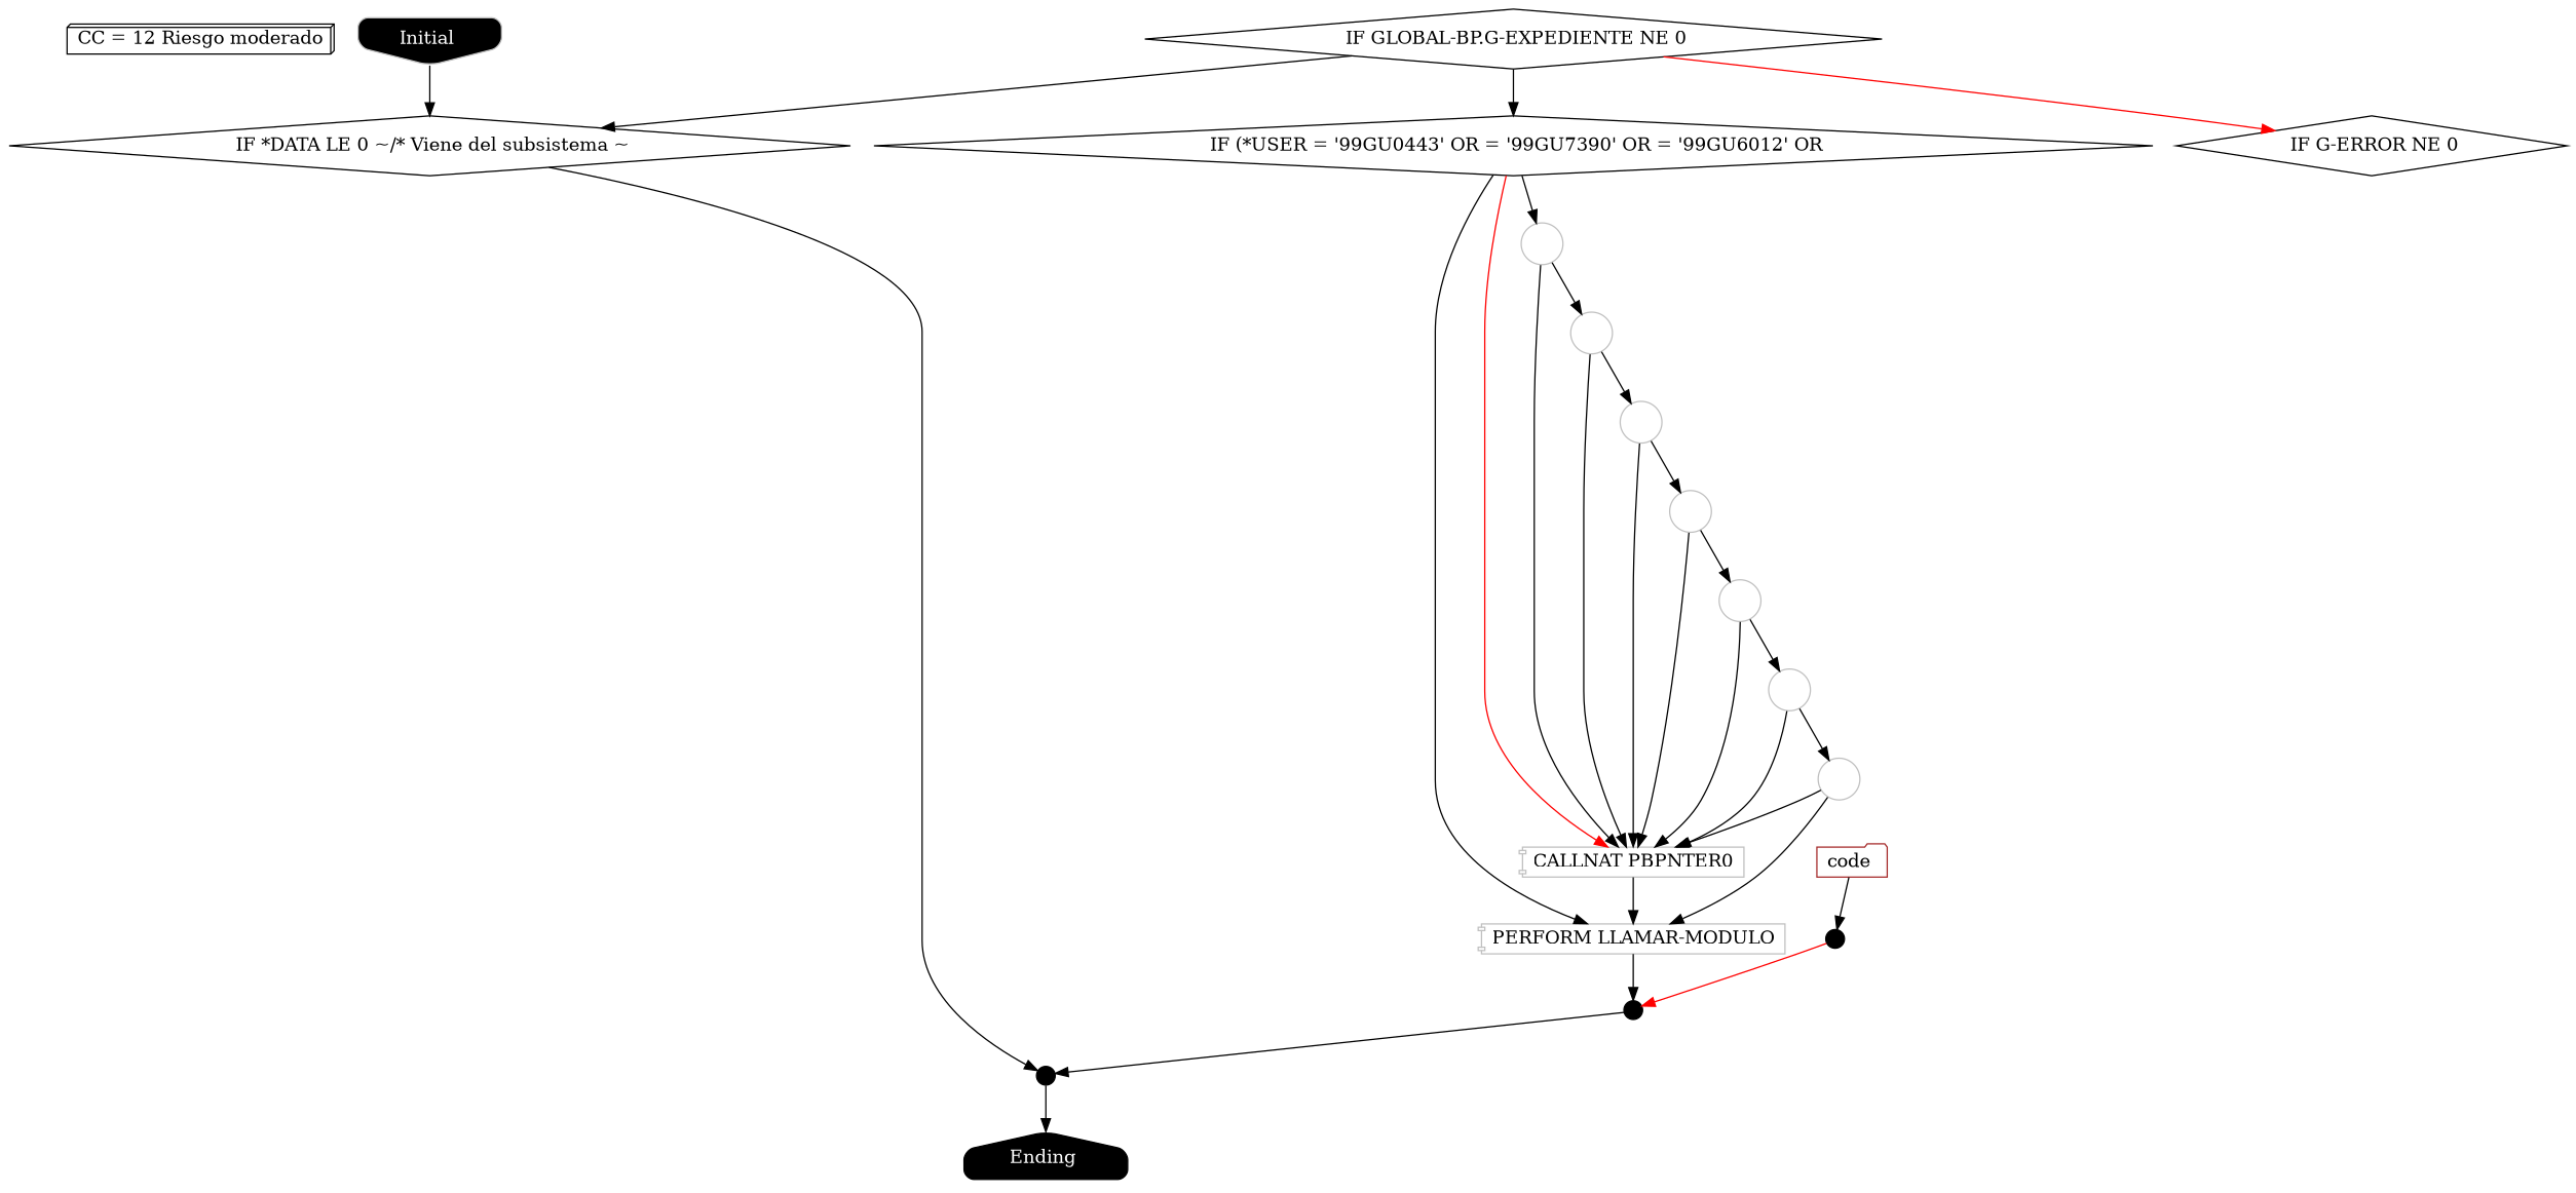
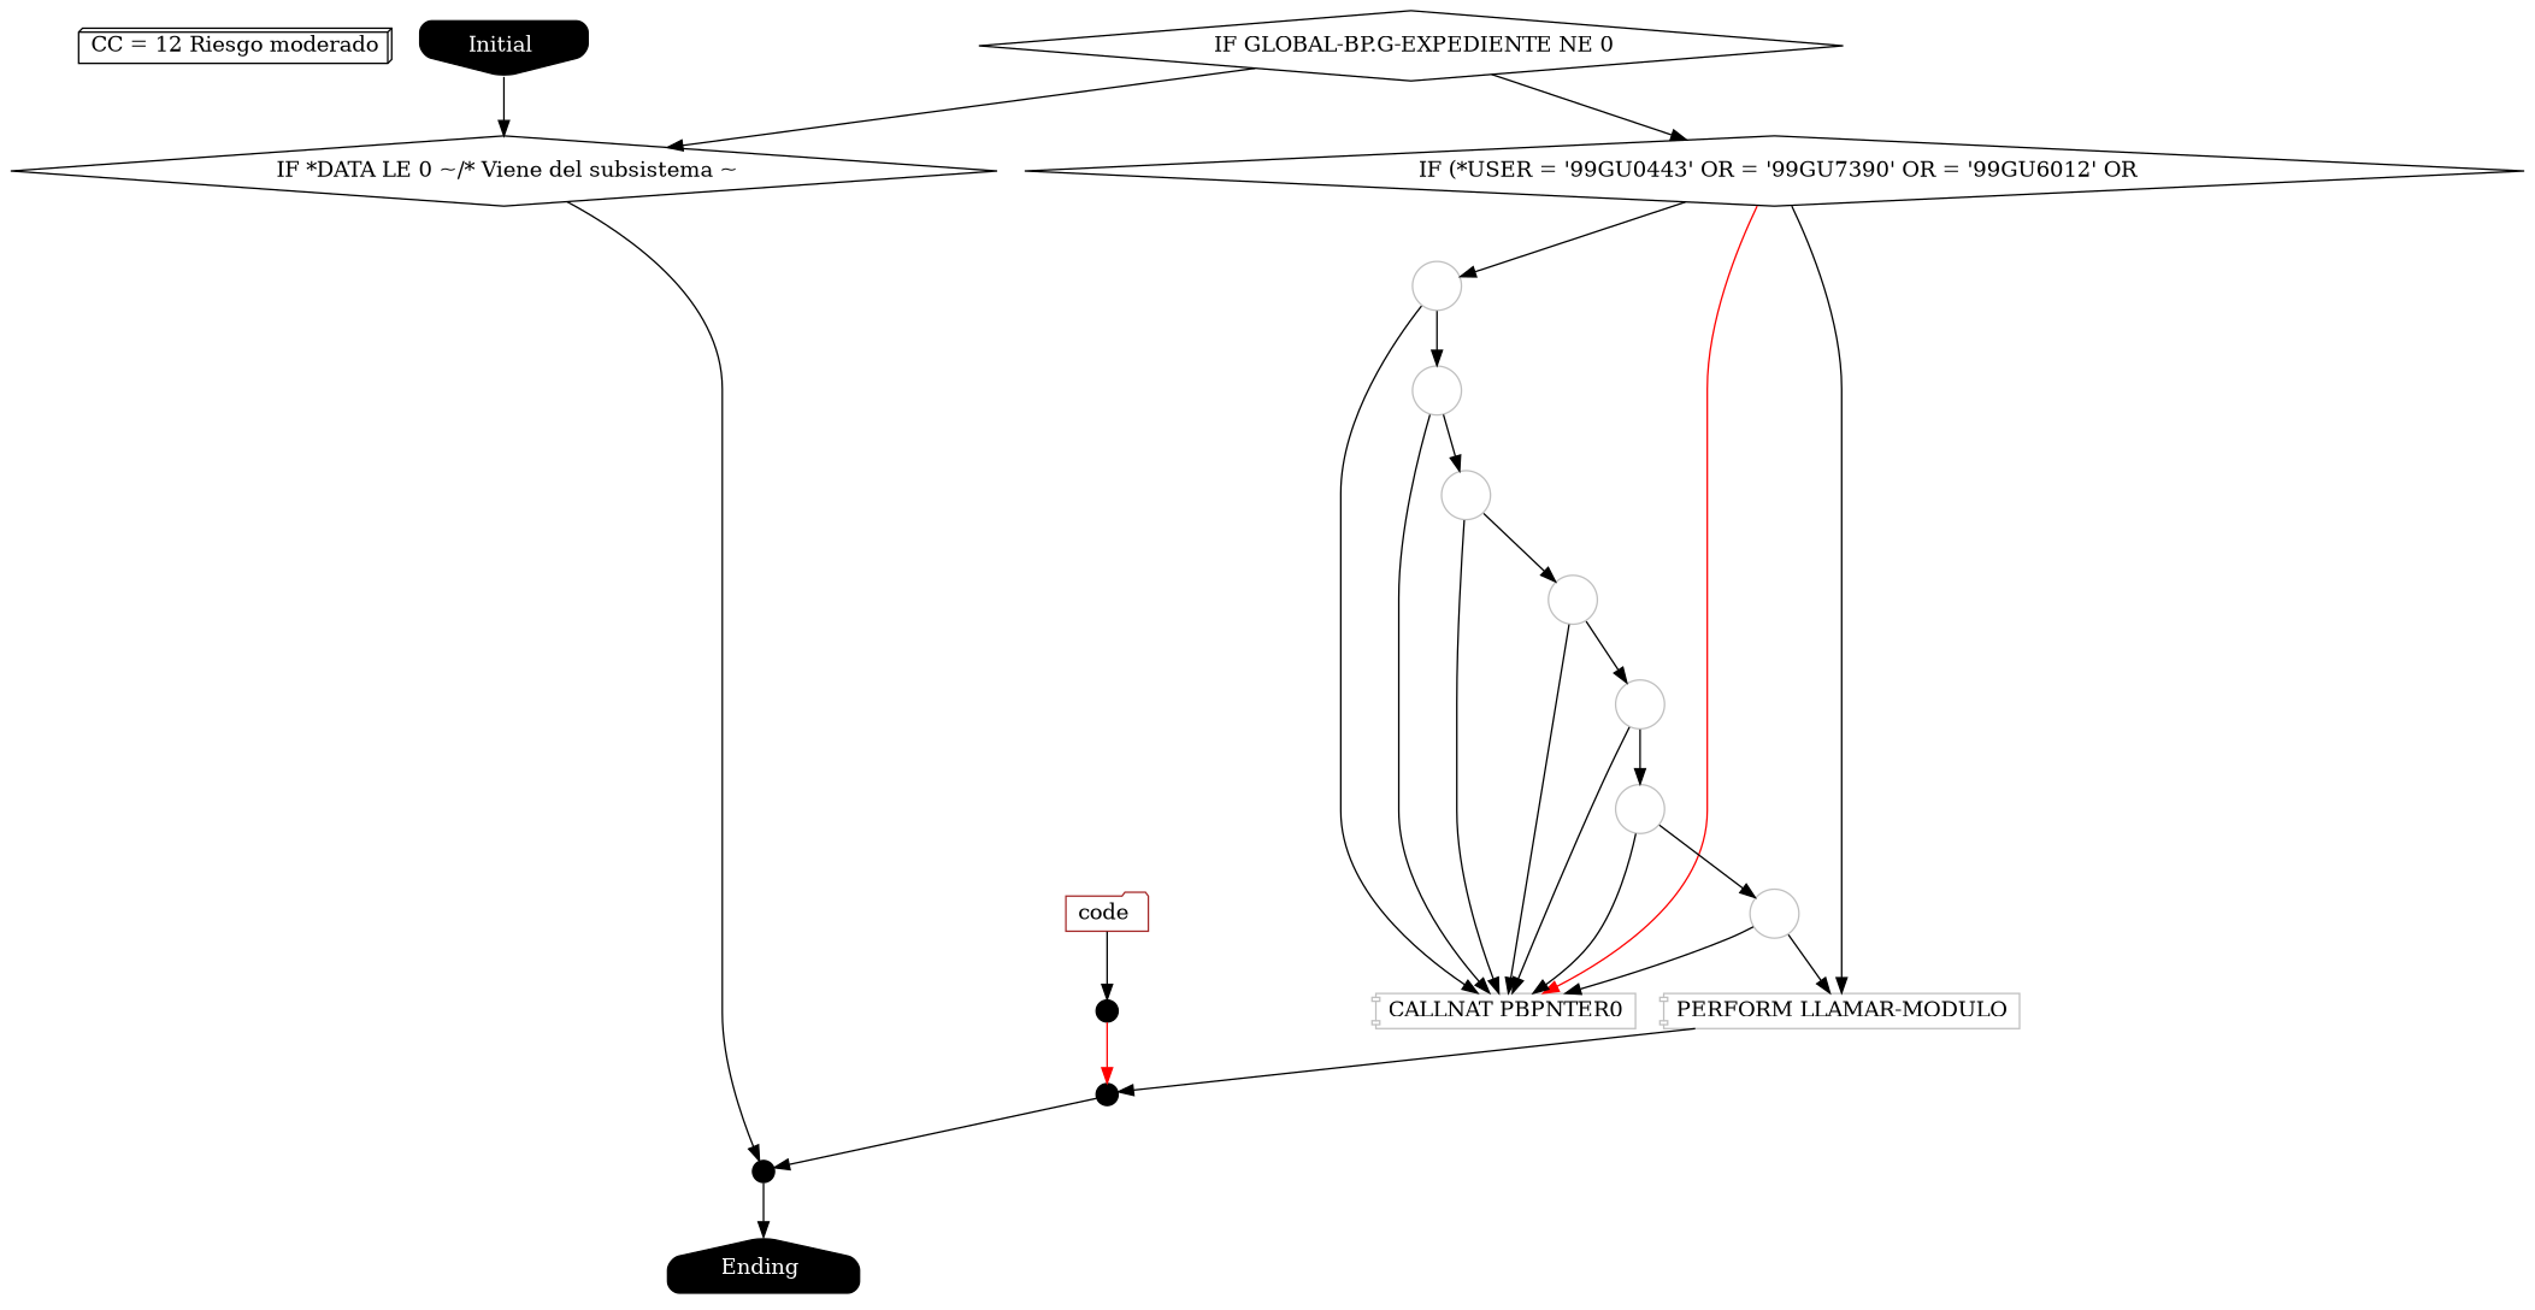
  digraph {
    beautify=true
    node [color=black fillcolor=white fontcolor=black shape=circle]
    edge [color=black]
    n1 [height=.2 label="CC = 12 Riesgo moderado" shape=box3d style="rounded, filled" width=.2]
    n2 [height=.2 label=" IF *DATA LE 0 ~/* Viene del subsistema ~" shape=diamond width=.2]
    n3 [fillcolor=black height=.2 label=" " shape=point style=rounded width=.2]
    n4 [fillcolor=black fontcolor=white height=.2 label="Ending " shape=house style="rounded, filled" width=.2]
    n5 [height=.2 label=" IF GLOBAL-BP.G-EXPEDIENTE NE 0" shape=diamond width=.2]
    n6 [height=.2 label=" IF (*USER = '99GU0443' OR = '99GU7390' OR = '99GU6012' OR" shape=diamond width=.2]
-   n7 [height=.2 label=" IF G-ERROR NE 0" shape=diamond width=.2]
-   n8 [color=grey fillcolor=black fontcolor=white height=.2 label="Initial " shape=invhouse style="rounded, filled" width=.2]
+   n8 [fillcolor=black fontcolor=white height=.2 label="Initial " shape=invhouse style="rounded, filled" width=.2]
    n9 [color=grey height=.2 label="PERFORM LLAMAR-MODULO" shape=component width=.2]
    n10 [color=grey height=.2 label="CALLNAT PBPNTER0" shape=component width=.2]
    n11 [color=grey height=.2 label=" " width=.2]
    n12 [fillcolor=black height=.2 label=" " shape=point style=rounded width=.2]
    n13 [color=grey height=.2 label=" " width=.2]
    n14 [color=grey height=.2 label=" " width=.2]
    n15 [color=grey height=.2 label=" " width=.2]
    n16 [color=grey height=.2 label=" " width=.2]
    n17 [color=grey height=.2 label=" " width=.2]
    n18 [color=grey height=.2 label=" " width=.2]
    n19 [color=brown height=.2 label="code " shape=folder width=.2]
    n20 [fillcolor=black height=.2 label=" " shape=point style=rounded width=.2]
    n2 -> n3
    n3 -> n4
    n5 -> n2
    n5 -> n6
-   n5 -> n7 [color=red]
    n6 -> n9
    n6 -> n10 [color=red]
    n6 -> n11
    n8 -> n2
    n9 -> n12
-   n10 -> n9
    n11 -> n10
    n11 -> n13
    n12 -> n3
    n13 -> n10
    n13 -> n14
    n14 -> n10
    n14 -> n15
    n15 -> n10
    n15 -> n16
    n16 -> n10
    n16 -> n17
    n17 -> n10
    n17 -> n18
    n18 -> n9
    n18 -> n10
    n19 -> n20
    n20 -> n12 [color=red]
  }
